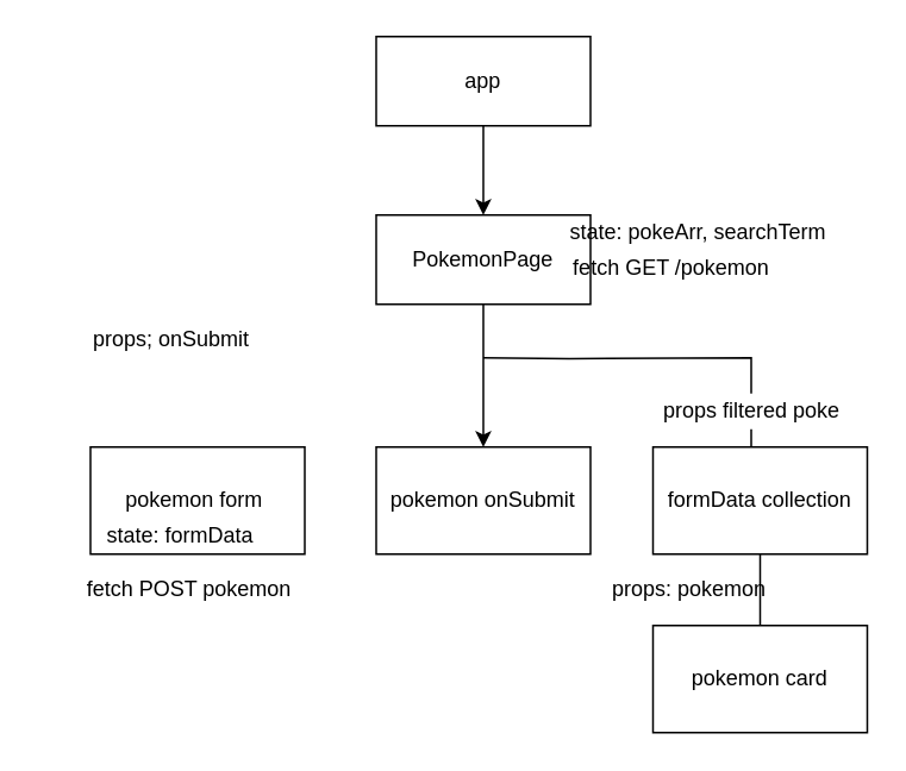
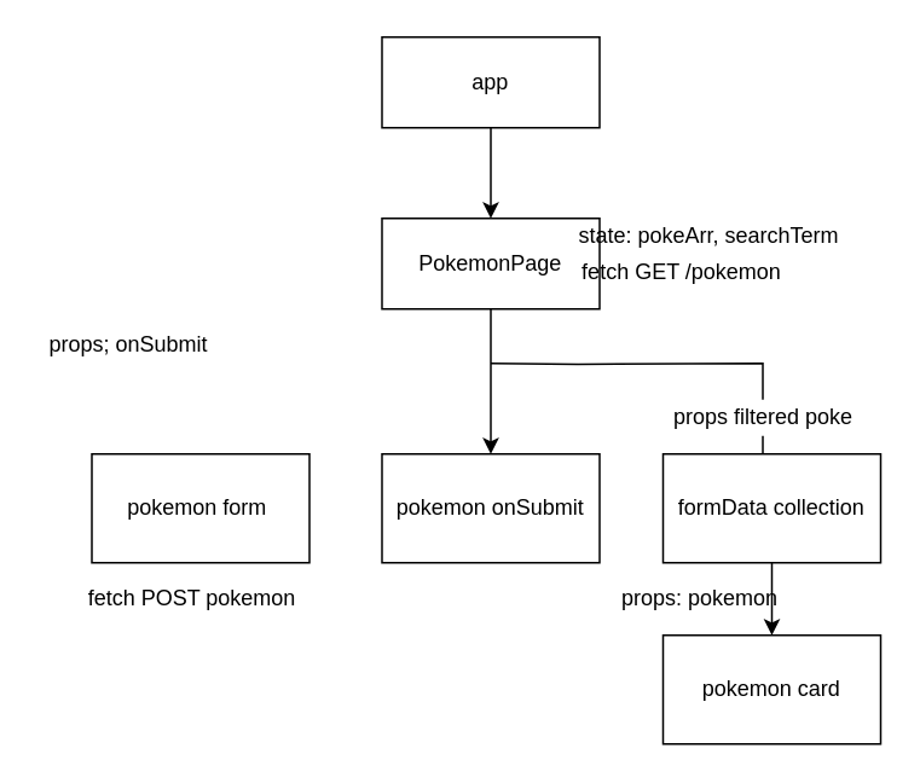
  <mxCell id="0" />
  <mxCell id="1" parent="0" />
  <mxCell id="2" style="edgeStyle=orthogonalEdgeStyle;rounded=0;orthogonalLoop=1;jettySize=auto;html=1;entryX=0.5;entryY=0;entryDx=0;entryDy=0;" edge="1" parent="1" source="3" target="6"><mxGeometry relative="1" as="geometry" /></mxCell>
  <mxCell id="3" value="app" style="whiteSpace=wrap;html=1;" vertex="1" parent="1"><mxGeometry x="210" y="20" width="120" height="50" as="geometry" /></mxCell>
  <mxCell id="4" style="edgeStyle=orthogonalEdgeStyle;rounded=0;orthogonalLoop=1;jettySize=auto;html=1;entryX=0.5;entryY=0;entryDx=0;entryDy=0;" edge="1" parent="1" source="6" target="10"><mxGeometry relative="1" as="geometry"><Array as="points"><mxPoint x="270" y="210" /><mxPoint x="270" y="210" /></Array></mxGeometry></mxCell>
  <mxCell id="5" style="edgeStyle=orthogonalEdgeStyle;rounded=0;orthogonalLoop=1;jettySize=auto;html=1;entryX=0.5;entryY=0;entryDx=0;entryDy=0;startArrow=none;" edge="1" parent="1" source="15" target="9"><mxGeometry relative="1" as="geometry"><mxPoint x="270" y="200" as="sourcePoint" /></mxGeometry></mxCell>
  <mxCell id="6" value="PokemonPage" style="whiteSpace=wrap;html=1;" vertex="1" parent="1"><mxGeometry x="210" y="120" width="120" height="50" as="geometry" /></mxCell>
  <mxCell id="7" value="pokemon form&lt;span style=&quot;white-space: pre&quot;&gt;&#09;&lt;/span&gt;" style="whiteSpace=wrap;html=1;" vertex="1" parent="1"><mxGeometry x="50" y="250" width="120" height="60" as="geometry" /></mxCell>
- <mxCell id="8" style="edgeStyle=orthogonalEdgeStyle;rounded=0;orthogonalLoop=1;jettySize=auto;html=1;entryX=0.5;entryY=0;entryDx=0;entryDy=0;endArrow=none;" edge="1" parent="1" source="9" target="11"><mxGeometry relative="1" as="geometry" /></mxCell>
+ <mxCell id="8" style="edgeStyle=orthogonalEdgeStyle;rounded=0;orthogonalLoop=1;jettySize=auto;html=1;entryX=0.5;entryY=0;entryDx=0;entryDy=0;" edge="1" parent="1" source="9" target="11"><mxGeometry relative="1" as="geometry" /></mxCell>
  <mxCell id="9" value="formData collection" style="whiteSpace=wrap;html=1;" vertex="1" parent="1"><mxGeometry x="365" y="250" width="120" height="60" as="geometry" /></mxCell>
  <mxCell id="10" value="pokemon onSubmit" style="whiteSpace=wrap;html=1;" vertex="1" parent="1"><mxGeometry x="210" y="250" width="120" height="60" as="geometry" /></mxCell>
  <mxCell id="11" value="pokemon card" style="whiteSpace=wrap;html=1;" vertex="1" parent="1"><mxGeometry x="365" y="350" width="120" height="60" as="geometry" /></mxCell>
- <mxCell id="12" value="state: formData" style="text;html=1;align=center;verticalAlign=middle;resizable=0;points=[];autosize=1;strokeColor=none;" vertex="1" parent="1"><mxGeometry x="50" y="290" width="100" height="20" as="geometry" /></mxCell>
  <mxCell id="13" value="state: pokeArr, searchTerm&lt;br&gt;" style="text;html=1;align=center;verticalAlign=middle;resizable=0;points=[];autosize=1;strokeColor=none;" vertex="1" parent="1"><mxGeometry x="310" y="120" width="160" height="20" as="geometry" /></mxCell>
  <mxCell id="14" value="fetch GET /pokemon" style="text;html=1;align=center;verticalAlign=middle;resizable=0;points=[];autosize=1;strokeColor=none;" vertex="1" parent="1"><mxGeometry x="310" y="140" width="130" height="20" as="geometry" /></mxCell>
  <mxCell id="15" value="props filtered poke" style="text;html=1;align=center;verticalAlign=middle;resizable=0;points=[];autosize=1;strokeColor=none;" vertex="1" parent="1"><mxGeometry x="365" y="220" width="110" height="20" as="geometry" /></mxCell>
  <mxCell id="16" value="" style="edgeStyle=orthogonalEdgeStyle;rounded=0;orthogonalLoop=1;jettySize=auto;html=1;entryX=0.5;entryY=0;entryDx=0;entryDy=0;endArrow=none;" edge="1" parent="1" target="15"><mxGeometry relative="1" as="geometry"><mxPoint x="270" y="200" as="sourcePoint" /><mxPoint x="425" y="250" as="targetPoint" /></mxGeometry></mxCell>
  <mxCell id="17" value="props: pokemon" style="text;html=1;align=center;verticalAlign=middle;resizable=0;points=[];autosize=1;strokeColor=none;" vertex="1" parent="1"><mxGeometry x="335" y="320" width="100" height="20" as="geometry" /></mxCell>
- <mxCell id="18" value="props; onSubmit" style="text;html=1;align=center;verticalAlign=middle;resizable=0;points=[];autosize=1;strokeColor=none;" vertex="1" parent="1"><mxGeometry x="45" y="180" width="100" height="20" as="geometry" /></mxCell>
+ <mxCell id="18" value="props; onSubmit" style="text;html=1;align=center;verticalAlign=middle;resizable=0;points=[];autosize=1;strokeColor=none;" vertex="1" parent="1"><mxGeometry x="20" y="180" width="100" height="20" as="geometry" /></mxCell>
  <mxCell id="19" value="fetch POST pokemon" style="text;html=1;align=center;verticalAlign=middle;resizable=0;points=[];autosize=1;strokeColor=none;" vertex="1" parent="1"><mxGeometry x="40" y="320" width="130" height="20" as="geometry" /></mxCell>
